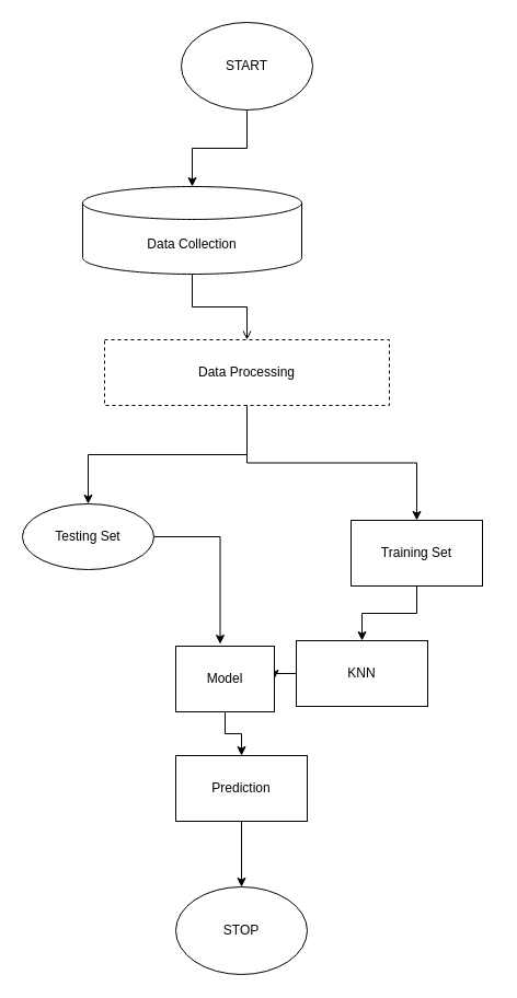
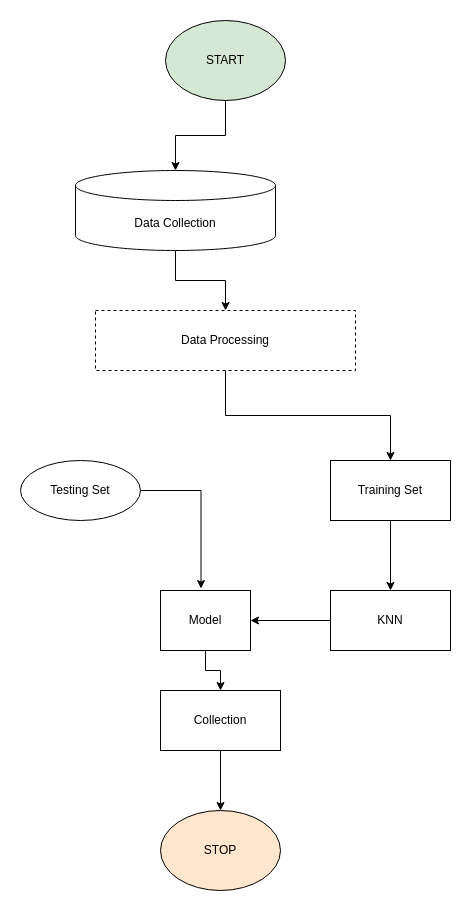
  <mxCell id="0" />
  <mxCell id="1" parent="0" />
- <mxCell id="2" value="START" style="ellipse;whiteSpace=wrap;html=1;" vertex="1" parent="1"><mxGeometry x="165" y="20" width="120" height="80" as="geometry" /></mxCell>
- <mxCell id="3" style="edgeStyle=orthogonalEdgeStyle;rounded=0;orthogonalLoop=1;jettySize=auto;html=1;entryX=0.5;entryY=0;entryDx=0;entryDy=0;endArrow=open;" edge="1" parent="1" source="4" target="7"><mxGeometry relative="1" as="geometry" /></mxCell>
+ <mxCell id="2" value="START" style="ellipse;whiteSpace=wrap;html=1;fillColor=#d5e8d4;" vertex="1" parent="1"><mxGeometry x="165" y="20" width="120" height="80" as="geometry" /></mxCell>
+ <mxCell id="3" style="edgeStyle=orthogonalEdgeStyle;rounded=0;orthogonalLoop=1;jettySize=auto;html=1;entryX=0.5;entryY=0;entryDx=0;entryDy=0;" edge="1" parent="1" source="4" target="7"><mxGeometry relative="1" as="geometry" /></mxCell>
  <mxCell id="4" value="Data Collection" style="shape=cylinder3;whiteSpace=wrap;html=1;boundedLbl=1;backgroundOutline=1;size=15;" vertex="1" parent="1"><mxGeometry x="75" y="170" width="200" height="80" as="geometry" /></mxCell>
  <mxCell id="5" style="edgeStyle=orthogonalEdgeStyle;rounded=0;orthogonalLoop=1;jettySize=auto;html=1;entryX=0.5;entryY=0;entryDx=0;entryDy=0;" edge="1" parent="1" source="7" target="9"><mxGeometry relative="1" as="geometry" /></mxCell>
- <mxCell id="6" style="edgeStyle=orthogonalEdgeStyle;rounded=0;orthogonalLoop=1;jettySize=auto;html=1;" edge="1" parent="1" source="7" target="10"><mxGeometry relative="1" as="geometry" /></mxCell>
  <mxCell id="7" value="Data Processing" style="rounded=0;whiteSpace=wrap;html=1;dashed=1;" vertex="1" parent="1"><mxGeometry x="95" y="310" width="260" height="60" as="geometry" /></mxCell>
  <mxCell id="8" style="edgeStyle=orthogonalEdgeStyle;rounded=0;orthogonalLoop=1;jettySize=auto;html=1;" edge="1" parent="1" source="9" target="12"><mxGeometry relative="1" as="geometry" /></mxCell>
- <mxCell id="9" value="Training Set" style="rounded=0;whiteSpace=wrap;html=1;" vertex="1" parent="1"><mxGeometry x="320" y="475" width="120" height="60" as="geometry" /></mxCell>
+ <mxCell id="9" value="Training Set" style="rounded=0;whiteSpace=wrap;html=1;" vertex="1" parent="1"><mxGeometry x="330" y="460" width="120" height="60" as="geometry" /></mxCell>
  <mxCell id="10" value="Testing Set" style="ellipse;whiteSpace=wrap;html=1;" vertex="1" parent="1"><mxGeometry x="20" y="460" width="120" height="60" as="geometry" /></mxCell>
  <mxCell id="11" style="edgeStyle=orthogonalEdgeStyle;rounded=0;orthogonalLoop=1;jettySize=auto;html=1;entryX=1;entryY=0.5;entryDx=0;entryDy=0;" edge="1" parent="1" source="12" target="15"><mxGeometry relative="1" as="geometry" /></mxCell>
- <mxCell id="12" value="KNN" style="rounded=0;whiteSpace=wrap;html=1;" vertex="1" parent="1"><mxGeometry x="270" y="585" width="120" height="60" as="geometry" /></mxCell>
+ <mxCell id="12" value="KNN" style="rounded=0;whiteSpace=wrap;html=1;" vertex="1" parent="1"><mxGeometry x="330" y="590" width="120" height="60" as="geometry" /></mxCell>
  <mxCell id="13" style="edgeStyle=orthogonalEdgeStyle;rounded=0;orthogonalLoop=1;jettySize=auto;html=1;entryX=0.5;entryY=0;entryDx=0;entryDy=0;entryPerimeter=0;" edge="1" parent="1" source="2" target="4"><mxGeometry relative="1" as="geometry" /></mxCell>
  <mxCell id="14" style="edgeStyle=orthogonalEdgeStyle;rounded=0;orthogonalLoop=1;jettySize=auto;html=1;entryX=0.5;entryY=0;entryDx=0;entryDy=0;" edge="1" parent="1" source="15" target="18"><mxGeometry relative="1" as="geometry" /></mxCell>
  <mxCell id="15" value="Model" style="rounded=0;whiteSpace=wrap;html=1;" vertex="1" parent="1"><mxGeometry x="160" y="590" width="90" height="60" as="geometry" /></mxCell>
  <mxCell id="16" style="edgeStyle=orthogonalEdgeStyle;rounded=0;orthogonalLoop=1;jettySize=auto;html=1;entryX=0.45;entryY=-0.033;entryDx=0;entryDy=0;entryPerimeter=0;" edge="1" parent="1" source="10" target="15"><mxGeometry relative="1" as="geometry" /></mxCell>
  <mxCell id="17" style="edgeStyle=orthogonalEdgeStyle;rounded=0;orthogonalLoop=1;jettySize=auto;html=1;entryX=0.5;entryY=0;entryDx=0;entryDy=0;" edge="1" parent="1" source="18" target="19"><mxGeometry relative="1" as="geometry" /></mxCell>
- <mxCell id="18" value="Prediction" style="rounded=0;whiteSpace=wrap;html=1;" vertex="1" parent="1"><mxGeometry x="160" y="690" width="120" height="60" as="geometry" /></mxCell>
- <mxCell id="19" value="STOP" style="ellipse;whiteSpace=wrap;html=1;" vertex="1" parent="1"><mxGeometry x="160" y="810" width="120" height="80" as="geometry" /></mxCell>
+ <mxCell id="18" value="Collection" style="rounded=0;whiteSpace=wrap;html=1;" vertex="1" parent="1"><mxGeometry x="160" y="690" width="120" height="60" as="geometry" /></mxCell>
+ <mxCell id="19" value="STOP" style="ellipse;whiteSpace=wrap;html=1;fillColor=#ffe6cc;" vertex="1" parent="1"><mxGeometry x="160" y="810" width="120" height="80" as="geometry" /></mxCell>
